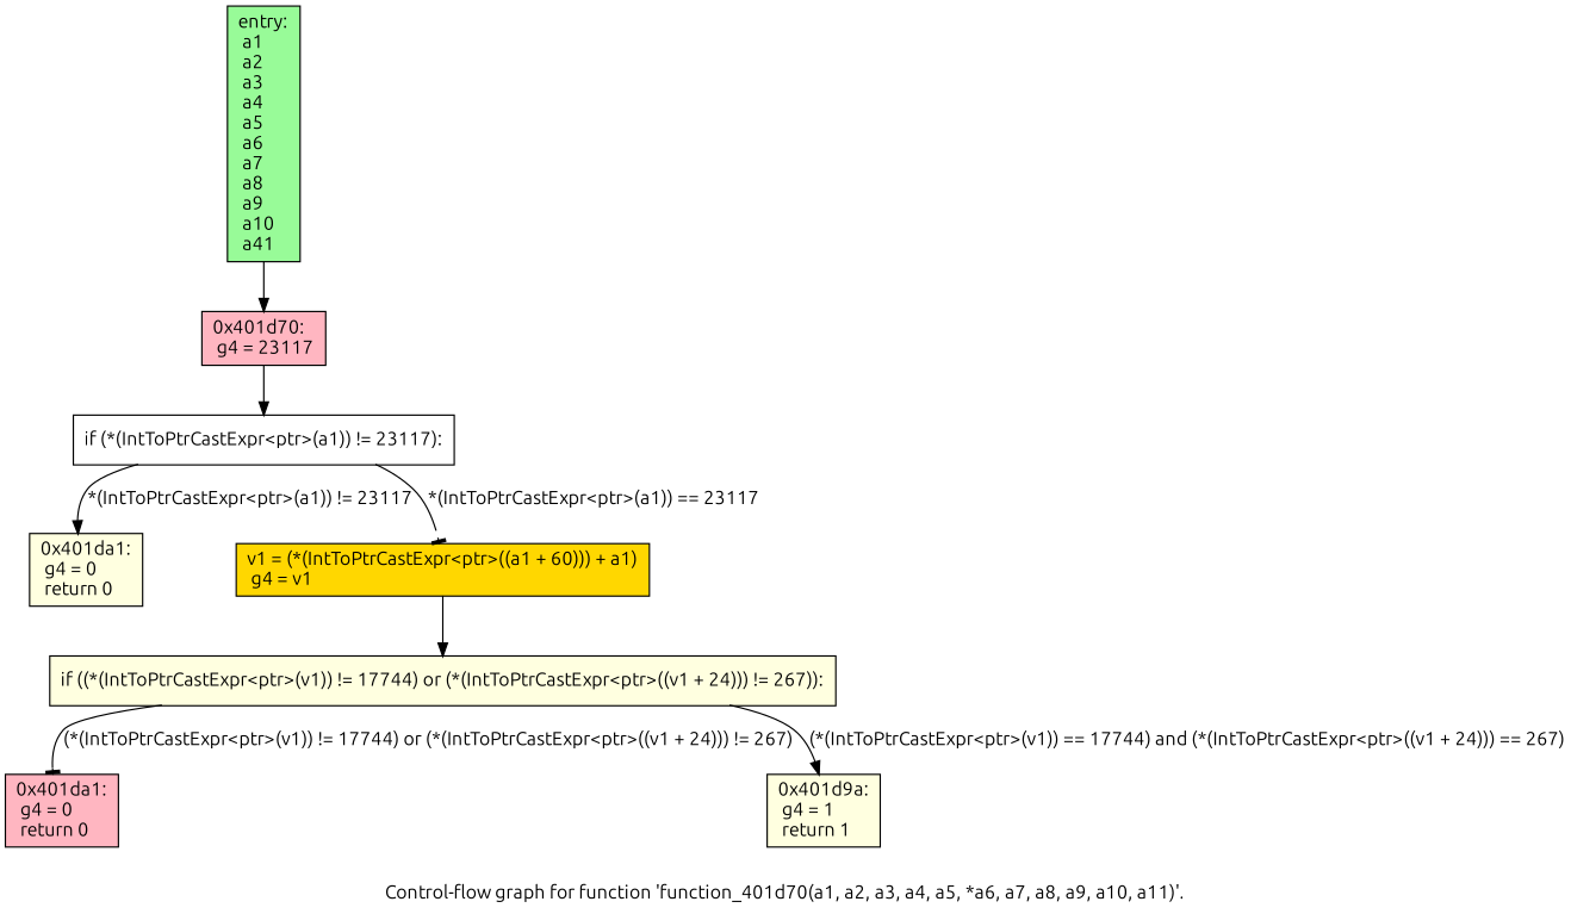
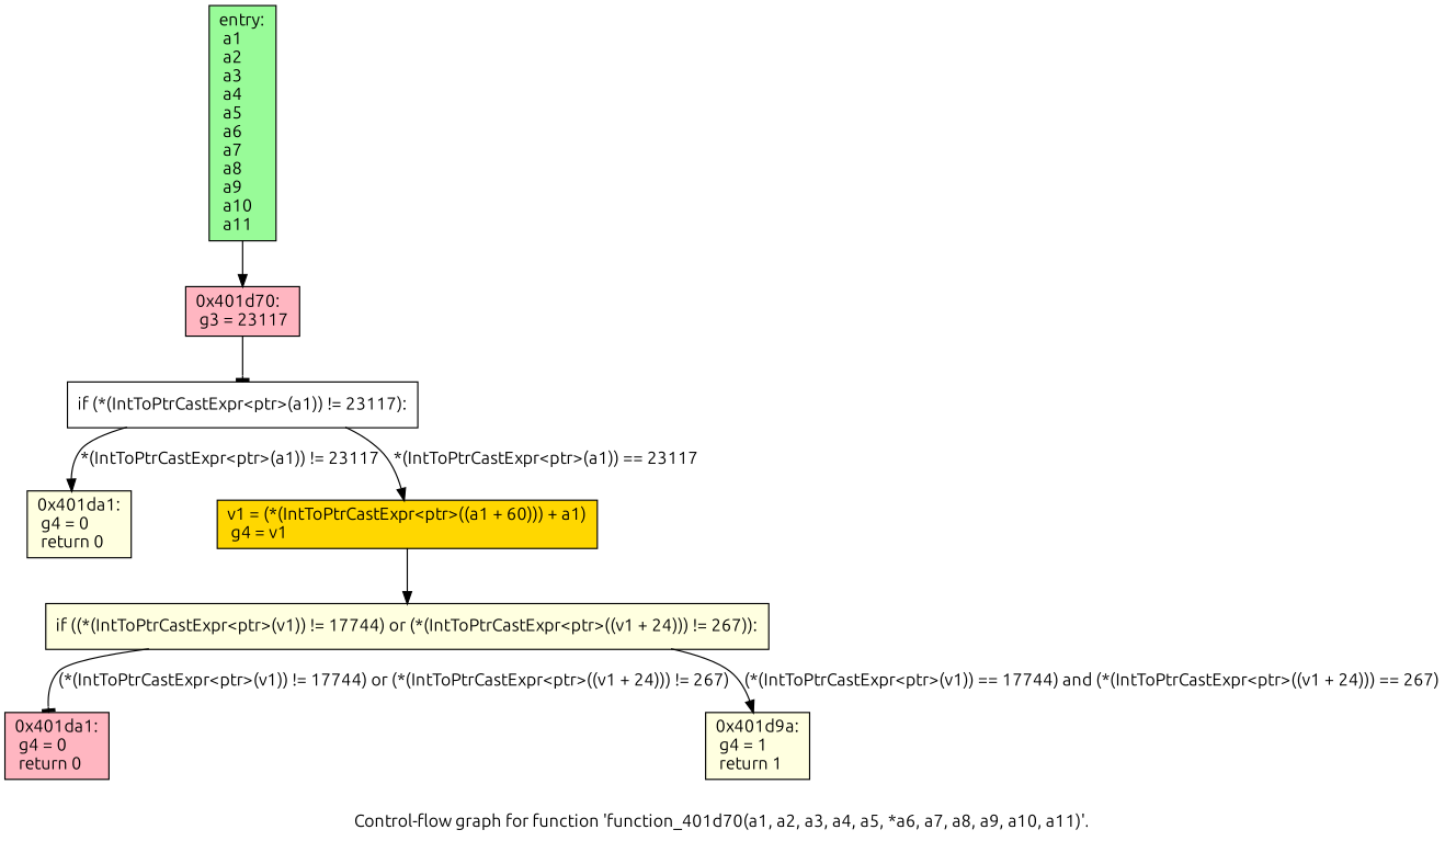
  digraph {
    fontname=Ubuntu
    label="Control-flow graph for function 'function_401d70(a1, a2, a3, a4, a5, *a6, a7, a8, a9, a10, a11)'."
    node [fillcolor=lightyellow fontname=Ubuntu shape=record style=filled]
    edge [arrowhead=normal fontname=Ubuntu]
-   n1 [fillcolor=palegreen label="{entry:\l  a1\l  a2\l  a3\l  a4\l  a5\l  a6\l  a7\l  a8\l  a9\l  a10\l  a41\l}"]
-   n2 [fillcolor=lightpink label="{0x401d70:\l  g4 = 23117\l}"]
+   n1 [fillcolor=palegreen label="{entry:\l  a1\l  a2\l  a3\l  a4\l  a5\l  a6\l  a7\l  a8\l  a9\l  a10\l  a11\l}"]
+   n2 [fillcolor=lightpink label="{0x401d70:\l  g3 = 23117\l}"]
    n3 [fillcolor=white label="{  if (*(IntToPtrCastExpr\<ptr\>(a1)) != 23117):\l}"]
    n4 [label="{0x401da1:\l  g4 = 0\l  return 0\l}"]
    n5 [fillcolor=gold label="{  v1 = (*(IntToPtrCastExpr\<ptr\>((a1 + 60))) + a1)\l  g4 = v1\l}"]
    n6 [label="{  if ((*(IntToPtrCastExpr\<ptr\>(v1)) != 17744) or (*(IntToPtrCastExpr\<ptr\>((v1 + 24))) != 267)):\l}"]
    n7 [fillcolor=lightpink label="{0x401da1:\l  g4 = 0\l  return 0\l}"]
    n8 [label="{0x401d9a:\l  g4 = 1\l  return 1\l}"]
    n1 -> n2
-   n2 -> n3
+   n2 -> n3 [arrowhead=tee]
    n3 -> n4 [label="*(IntToPtrCastExpr\<ptr\>(a1)) != 23117"]
-   n3 -> n5 [arrowhead=tee label="*(IntToPtrCastExpr\<ptr\>(a1)) == 23117"]
+   n3 -> n5 [label="*(IntToPtrCastExpr\<ptr\>(a1)) == 23117"]
    n5 -> n6
    n6 -> n7 [arrowhead=tee label="(*(IntToPtrCastExpr\<ptr\>(v1)) != 17744) or (*(IntToPtrCastExpr\<ptr\>((v1 + 24))) != 267)"]
    n6 -> n8 [label="(*(IntToPtrCastExpr\<ptr\>(v1)) == 17744) and (*(IntToPtrCastExpr\<ptr\>((v1 + 24))) == 267)"]
  }
